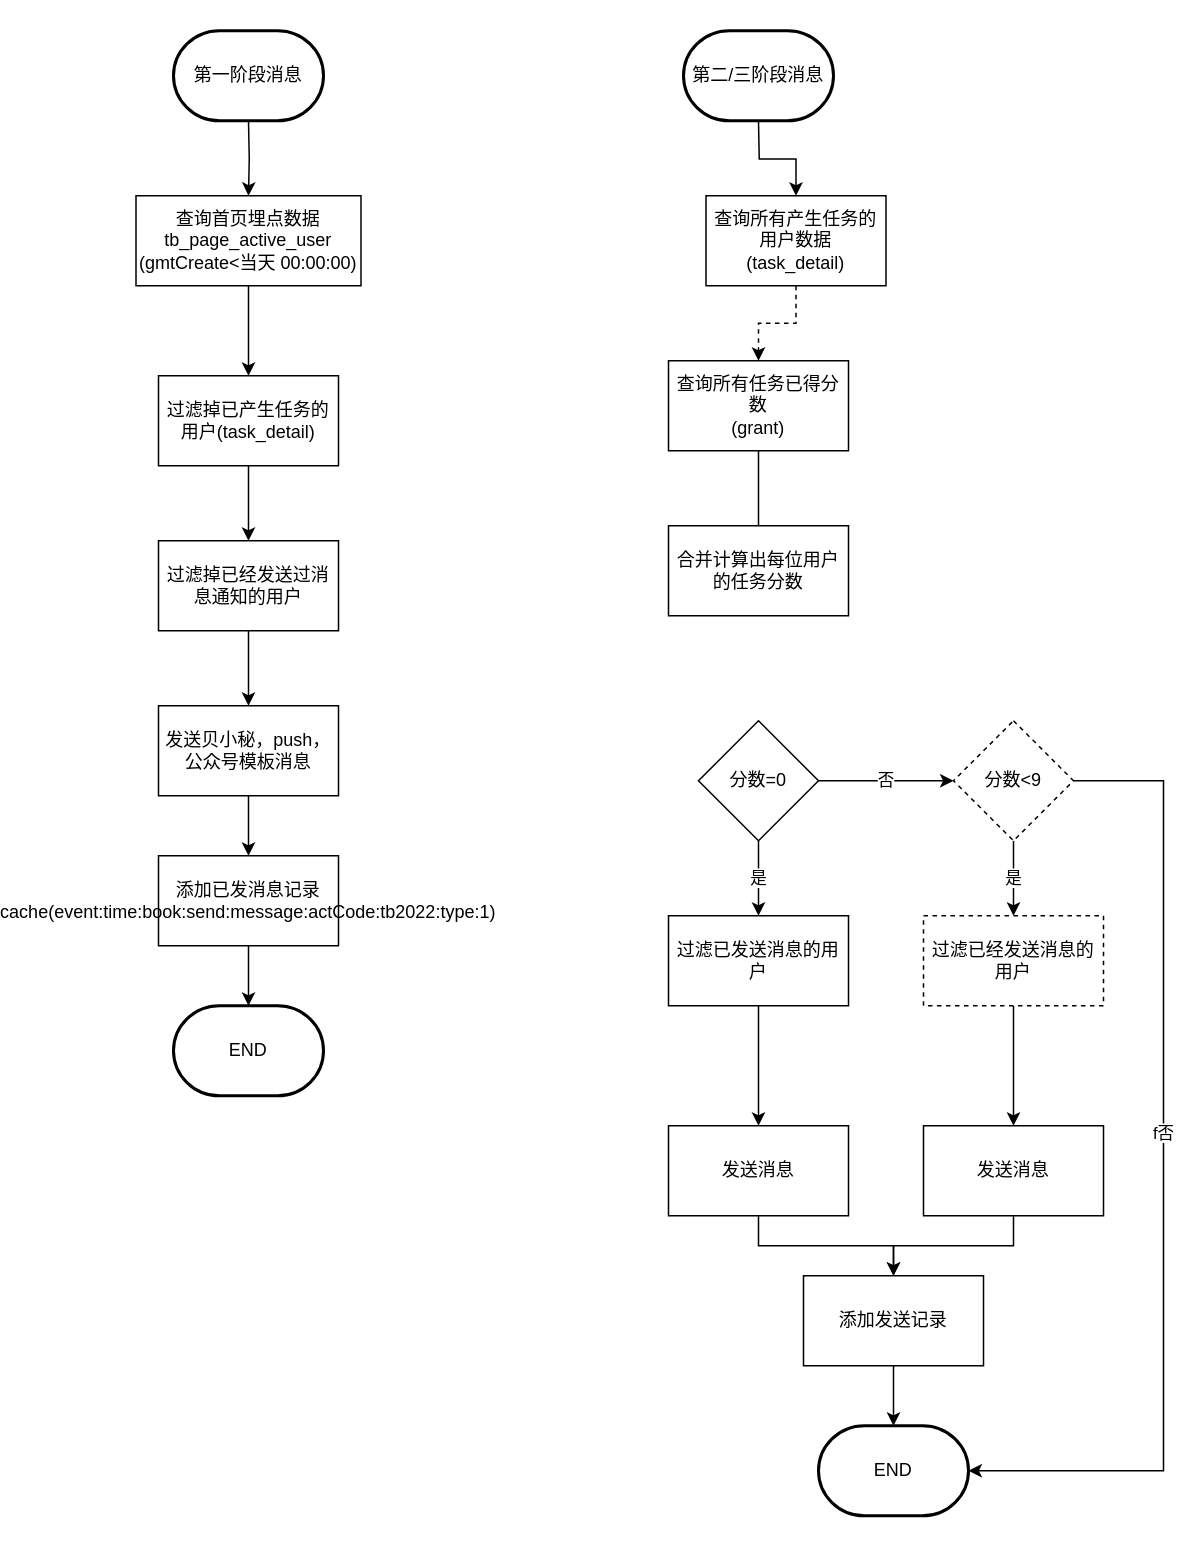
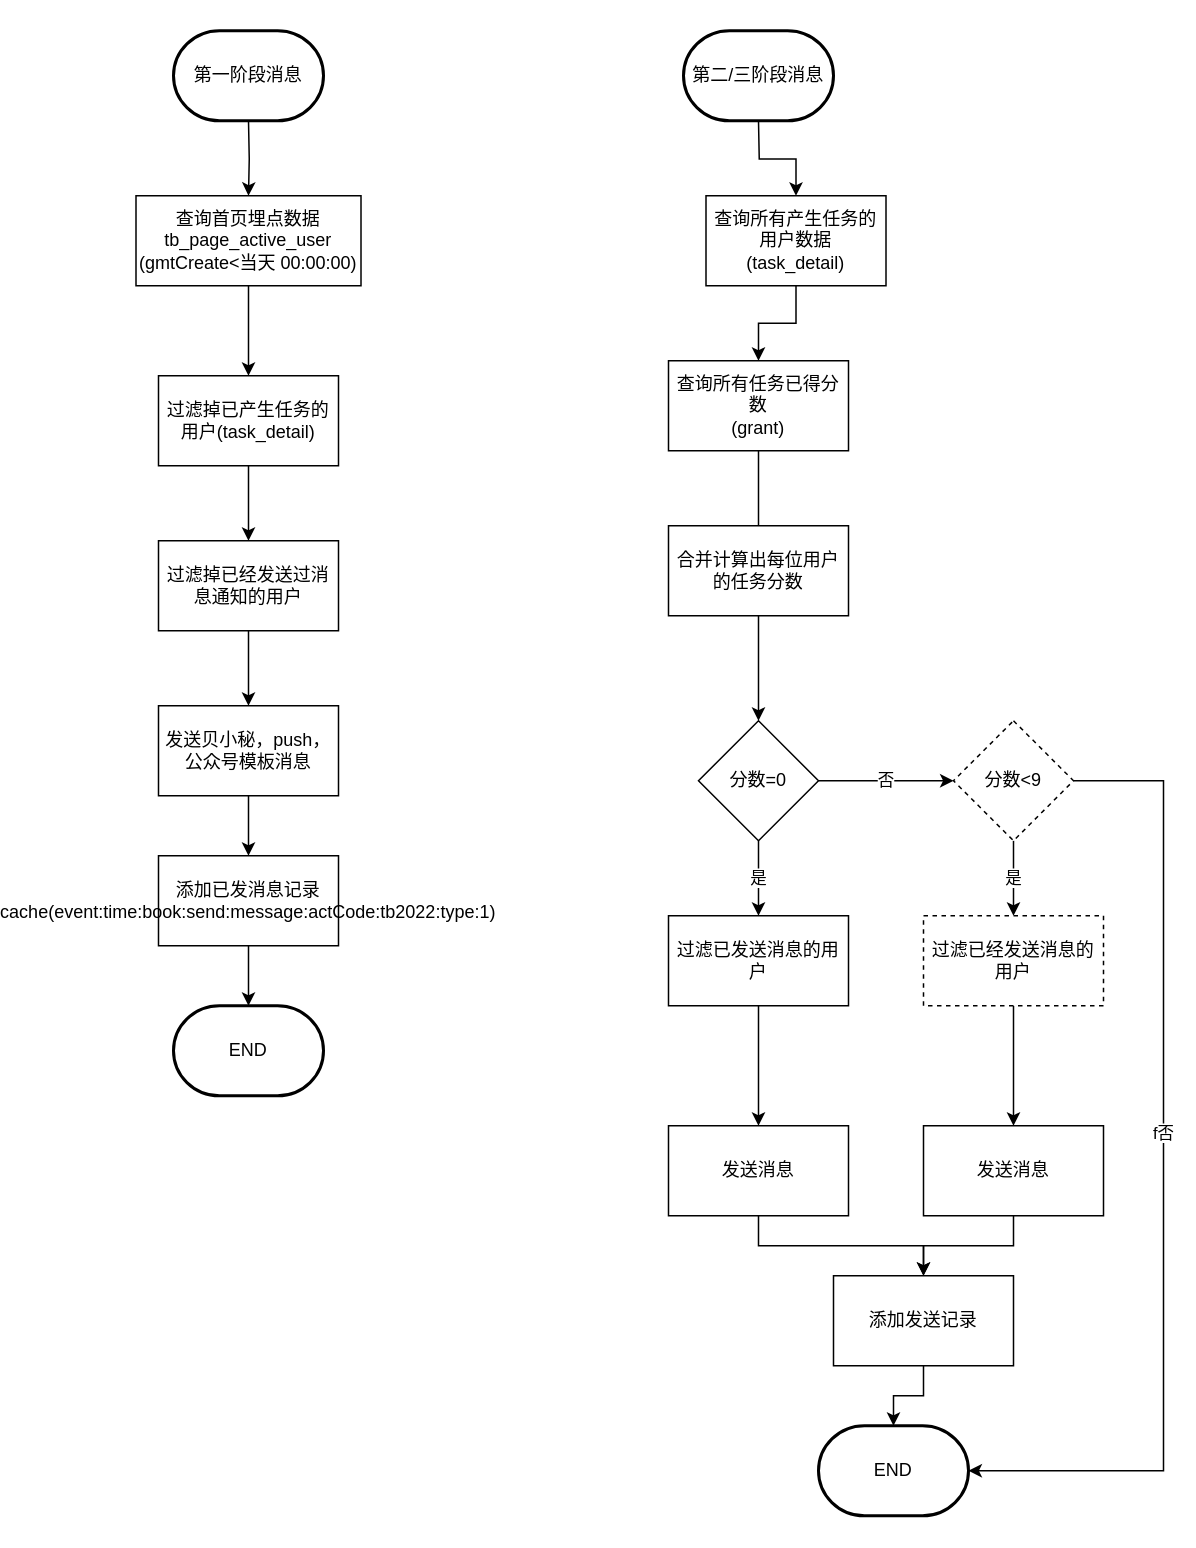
  <mxCell id="0" />
  <mxCell id="1" parent="0" />
  <mxCell id="2" value="" style="edgeStyle=orthogonalEdgeStyle;rounded=0;orthogonalLoop=1;jettySize=auto;html=1;" edge="1" parent="1" target="4"><mxGeometry relative="1" as="geometry"><mxPoint x="95" y="80" as="sourcePoint" /></mxGeometry></mxCell>
  <mxCell id="3" value="" style="edgeStyle=orthogonalEdgeStyle;rounded=0;orthogonalLoop=1;jettySize=auto;html=1;" edge="1" parent="1" source="4" target="6"><mxGeometry relative="1" as="geometry" /></mxCell>
  <mxCell id="4" value="查询首页埋点数据&lt;br&gt;&lt;div&gt;tb_page_active_user&lt;/div&gt;&lt;div&gt;(gmtCreate&amp;lt;当天 00:00:00)&lt;/div&gt;" style="whiteSpace=wrap;html=1;rounded=0;" vertex="1" parent="1"><mxGeometry x="20" y="130" width="150" height="60" as="geometry" /></mxCell>
  <mxCell id="5" value="" style="edgeStyle=orthogonalEdgeStyle;rounded=0;orthogonalLoop=1;jettySize=auto;html=1;" edge="1" parent="1" source="6" target="8"><mxGeometry relative="1" as="geometry" /></mxCell>
  <mxCell id="6" value="过滤掉已产生任务的用户(task_detail&lt;span style=&quot;background-color: initial;&quot;&gt;)&lt;/span&gt;" style="whiteSpace=wrap;html=1;rounded=0;" vertex="1" parent="1"><mxGeometry x="35" y="250" width="120" height="60" as="geometry" /></mxCell>
  <mxCell id="7" value="" style="edgeStyle=orthogonalEdgeStyle;rounded=0;orthogonalLoop=1;jettySize=auto;html=1;" edge="1" parent="1" source="8" target="10"><mxGeometry relative="1" as="geometry" /></mxCell>
  <mxCell id="8" value="过滤掉已经发送过消息通知的用户" style="whiteSpace=wrap;html=1;rounded=0;" vertex="1" parent="1"><mxGeometry x="35" y="360" width="120" height="60" as="geometry" /></mxCell>
  <mxCell id="9" value="" style="edgeStyle=orthogonalEdgeStyle;rounded=0;orthogonalLoop=1;jettySize=auto;html=1;" edge="1" parent="1" source="10" target="12"><mxGeometry relative="1" as="geometry" /></mxCell>
  <mxCell id="10" value="发送贝小秘，push，公众号模板消息" style="whiteSpace=wrap;html=1;rounded=0;" vertex="1" parent="1"><mxGeometry x="35" y="470" width="120" height="60" as="geometry" /></mxCell>
  <mxCell id="11" value="" style="edgeStyle=orthogonalEdgeStyle;rounded=0;orthogonalLoop=1;jettySize=auto;html=1;" edge="1" parent="1" source="12" target="36"><mxGeometry relative="1" as="geometry" /></mxCell>
  <mxCell id="12" value="添加已发消息记录&lt;br&gt;cache(event:time:book:send:message:actCode:tb2022:type:1&lt;span style=&quot;background-color: initial;&quot;&gt;)&lt;/span&gt;" style="whiteSpace=wrap;html=1;rounded=0;" vertex="1" parent="1"><mxGeometry x="35" y="570" width="120" height="60" as="geometry" /></mxCell>
  <mxCell id="13" value="" style="edgeStyle=orthogonalEdgeStyle;rounded=0;orthogonalLoop=1;jettySize=auto;html=1;" edge="1" parent="1" target="15"><mxGeometry relative="1" as="geometry"><mxPoint x="435" y="80" as="sourcePoint" /></mxGeometry></mxCell>
- <mxCell id="14" value="" style="edgeStyle=orthogonalEdgeStyle;rounded=0;orthogonalLoop=1;jettySize=auto;html=1;dashed=1;" edge="1" parent="1" source="15" target="17"><mxGeometry relative="1" as="geometry" /></mxCell>
+ <mxCell id="14" value="" style="edgeStyle=orthogonalEdgeStyle;rounded=0;orthogonalLoop=1;jettySize=auto;html=1;" edge="1" parent="1" source="15" target="17"><mxGeometry relative="1" as="geometry" /></mxCell>
  <mxCell id="15" value="查询所有产生任务的用户数据&lt;br&gt;(task_detail)" style="whiteSpace=wrap;html=1;rounded=0;" vertex="1" parent="1"><mxGeometry x="400" y="130" width="120" height="60" as="geometry" /></mxCell>
  <mxCell id="16" value="" style="edgeStyle=orthogonalEdgeStyle;rounded=0;orthogonalLoop=1;jettySize=auto;html=1;endArrow=none;" edge="1" parent="1" source="17" target="19"><mxGeometry relative="1" as="geometry" /></mxCell>
  <mxCell id="17" value="查询所有任务已得分数&lt;br&gt;(grant)" style="whiteSpace=wrap;html=1;rounded=0;" vertex="1" parent="1"><mxGeometry x="375" y="240" width="120" height="60" as="geometry" /></mxCell>
+ <mxCell id="18" value="" style="edgeStyle=orthogonalEdgeStyle;rounded=0;orthogonalLoop=1;jettySize=auto;html=1;" edge="1" parent="1" source="19" target="22"><mxGeometry relative="1" as="geometry" /></mxCell>
  <mxCell id="19" value="合并计算出每位用户的任务分数" style="whiteSpace=wrap;html=1;rounded=0;" vertex="1" parent="1"><mxGeometry x="375" y="350" width="120" height="60" as="geometry" /></mxCell>
  <mxCell id="20" value="是" style="edgeStyle=orthogonalEdgeStyle;rounded=0;orthogonalLoop=1;jettySize=auto;html=1;" edge="1" parent="1" source="22" target="24"><mxGeometry relative="1" as="geometry"><Array as="points"><mxPoint x="435" y="580" /><mxPoint x="435" y="580" /></Array></mxGeometry></mxCell>
  <mxCell id="21" value="否" style="edgeStyle=orthogonalEdgeStyle;rounded=0;orthogonalLoop=1;jettySize=auto;html=1;" edge="1" parent="1" source="22" target="27"><mxGeometry relative="1" as="geometry" /></mxCell>
  <mxCell id="22" value="分数=0" style="rhombus;whiteSpace=wrap;html=1;rounded=0;" vertex="1" parent="1"><mxGeometry x="395" y="480" width="80" height="80" as="geometry" /></mxCell>
  <mxCell id="23" value="" style="edgeStyle=orthogonalEdgeStyle;rounded=0;orthogonalLoop=1;jettySize=auto;html=1;" edge="1" parent="1" source="24" target="31"><mxGeometry relative="1" as="geometry" /></mxCell>
  <mxCell id="24" value="过滤已发送消息的用户" style="whiteSpace=wrap;html=1;rounded=0;" vertex="1" parent="1"><mxGeometry x="375" y="610" width="120" height="60" as="geometry" /></mxCell>
  <mxCell id="25" value="是" style="edgeStyle=orthogonalEdgeStyle;rounded=0;orthogonalLoop=1;jettySize=auto;html=1;" edge="1" parent="1" source="27" target="29"><mxGeometry relative="1" as="geometry" /></mxCell>
  <mxCell id="26" value="f否" style="edgeStyle=orthogonalEdgeStyle;rounded=0;orthogonalLoop=1;jettySize=auto;html=1;entryX=1;entryY=0.5;entryDx=0;entryDy=0;entryPerimeter=0;" edge="1" parent="1" source="27" target="37"><mxGeometry x="-0.091" relative="1" as="geometry"><mxPoint x="775" y="610" as="targetPoint" /><Array as="points"><mxPoint x="705" y="520" /><mxPoint x="705" y="980" /></Array><mxPoint as="offset" /></mxGeometry></mxCell>
  <mxCell id="27" value="分数&amp;lt;9" style="rhombus;whiteSpace=wrap;html=1;rounded=0;dashed=1;" vertex="1" parent="1"><mxGeometry x="565" y="480" width="80" height="80" as="geometry" /></mxCell>
  <mxCell id="28" value="" style="edgeStyle=orthogonalEdgeStyle;rounded=0;orthogonalLoop=1;jettySize=auto;html=1;" edge="1" parent="1" source="29" target="33"><mxGeometry relative="1" as="geometry" /></mxCell>
  <mxCell id="29" value="过滤已经发送消息的用户" style="whiteSpace=wrap;html=1;rounded=0;dashed=1;" vertex="1" parent="1"><mxGeometry x="545" y="610" width="120" height="60" as="geometry" /></mxCell>
  <mxCell id="30" value="" style="edgeStyle=orthogonalEdgeStyle;rounded=0;orthogonalLoop=1;jettySize=auto;html=1;" edge="1" parent="1" source="31" target="39"><mxGeometry relative="1" as="geometry" /></mxCell>
  <mxCell id="31" value="发送消息" style="whiteSpace=wrap;html=1;rounded=0;" vertex="1" parent="1"><mxGeometry x="375" y="750" width="120" height="60" as="geometry" /></mxCell>
  <mxCell id="32" value="" style="edgeStyle=orthogonalEdgeStyle;rounded=0;orthogonalLoop=1;jettySize=auto;html=1;" edge="1" parent="1" source="33" target="39"><mxGeometry relative="1" as="geometry" /></mxCell>
  <mxCell id="33" value="发送消息" style="whiteSpace=wrap;html=1;rounded=0;" vertex="1" parent="1"><mxGeometry x="545" y="750" width="120" height="60" as="geometry" /></mxCell>
  <mxCell id="34" value="第一阶段消息" style="strokeWidth=2;html=1;shape=mxgraph.flowchart.terminator;whiteSpace=wrap;" vertex="1" parent="1"><mxGeometry x="45" y="20" width="100" height="60" as="geometry" /></mxCell>
  <mxCell id="35" value="第二/三阶段消息" style="strokeWidth=2;html=1;shape=mxgraph.flowchart.terminator;whiteSpace=wrap;" vertex="1" parent="1"><mxGeometry x="385" y="20" width="100" height="60" as="geometry" /></mxCell>
  <mxCell id="36" value="END" style="strokeWidth=2;html=1;shape=mxgraph.flowchart.terminator;whiteSpace=wrap;" vertex="1" parent="1"><mxGeometry x="45" y="670" width="100" height="60" as="geometry" /></mxCell>
  <mxCell id="37" value="END" style="strokeWidth=2;html=1;shape=mxgraph.flowchart.terminator;whiteSpace=wrap;" vertex="1" parent="1"><mxGeometry x="475" y="950" width="100" height="60" as="geometry" /></mxCell>
  <mxCell id="38" value="" style="edgeStyle=orthogonalEdgeStyle;rounded=0;orthogonalLoop=1;jettySize=auto;html=1;" edge="1" parent="1" source="39" target="37"><mxGeometry relative="1" as="geometry" /></mxCell>
- <mxCell id="39" value="添加发送记录" style="whiteSpace=wrap;html=1;rounded=0;" vertex="1" parent="1"><mxGeometry x="465" y="850" width="120" height="60" as="geometry" /></mxCell>
+ <mxCell id="39" value="添加发送记录" style="whiteSpace=wrap;html=1;rounded=0;" vertex="1" parent="1"><mxGeometry x="485" y="850" width="120" height="60" as="geometry" /></mxCell>
